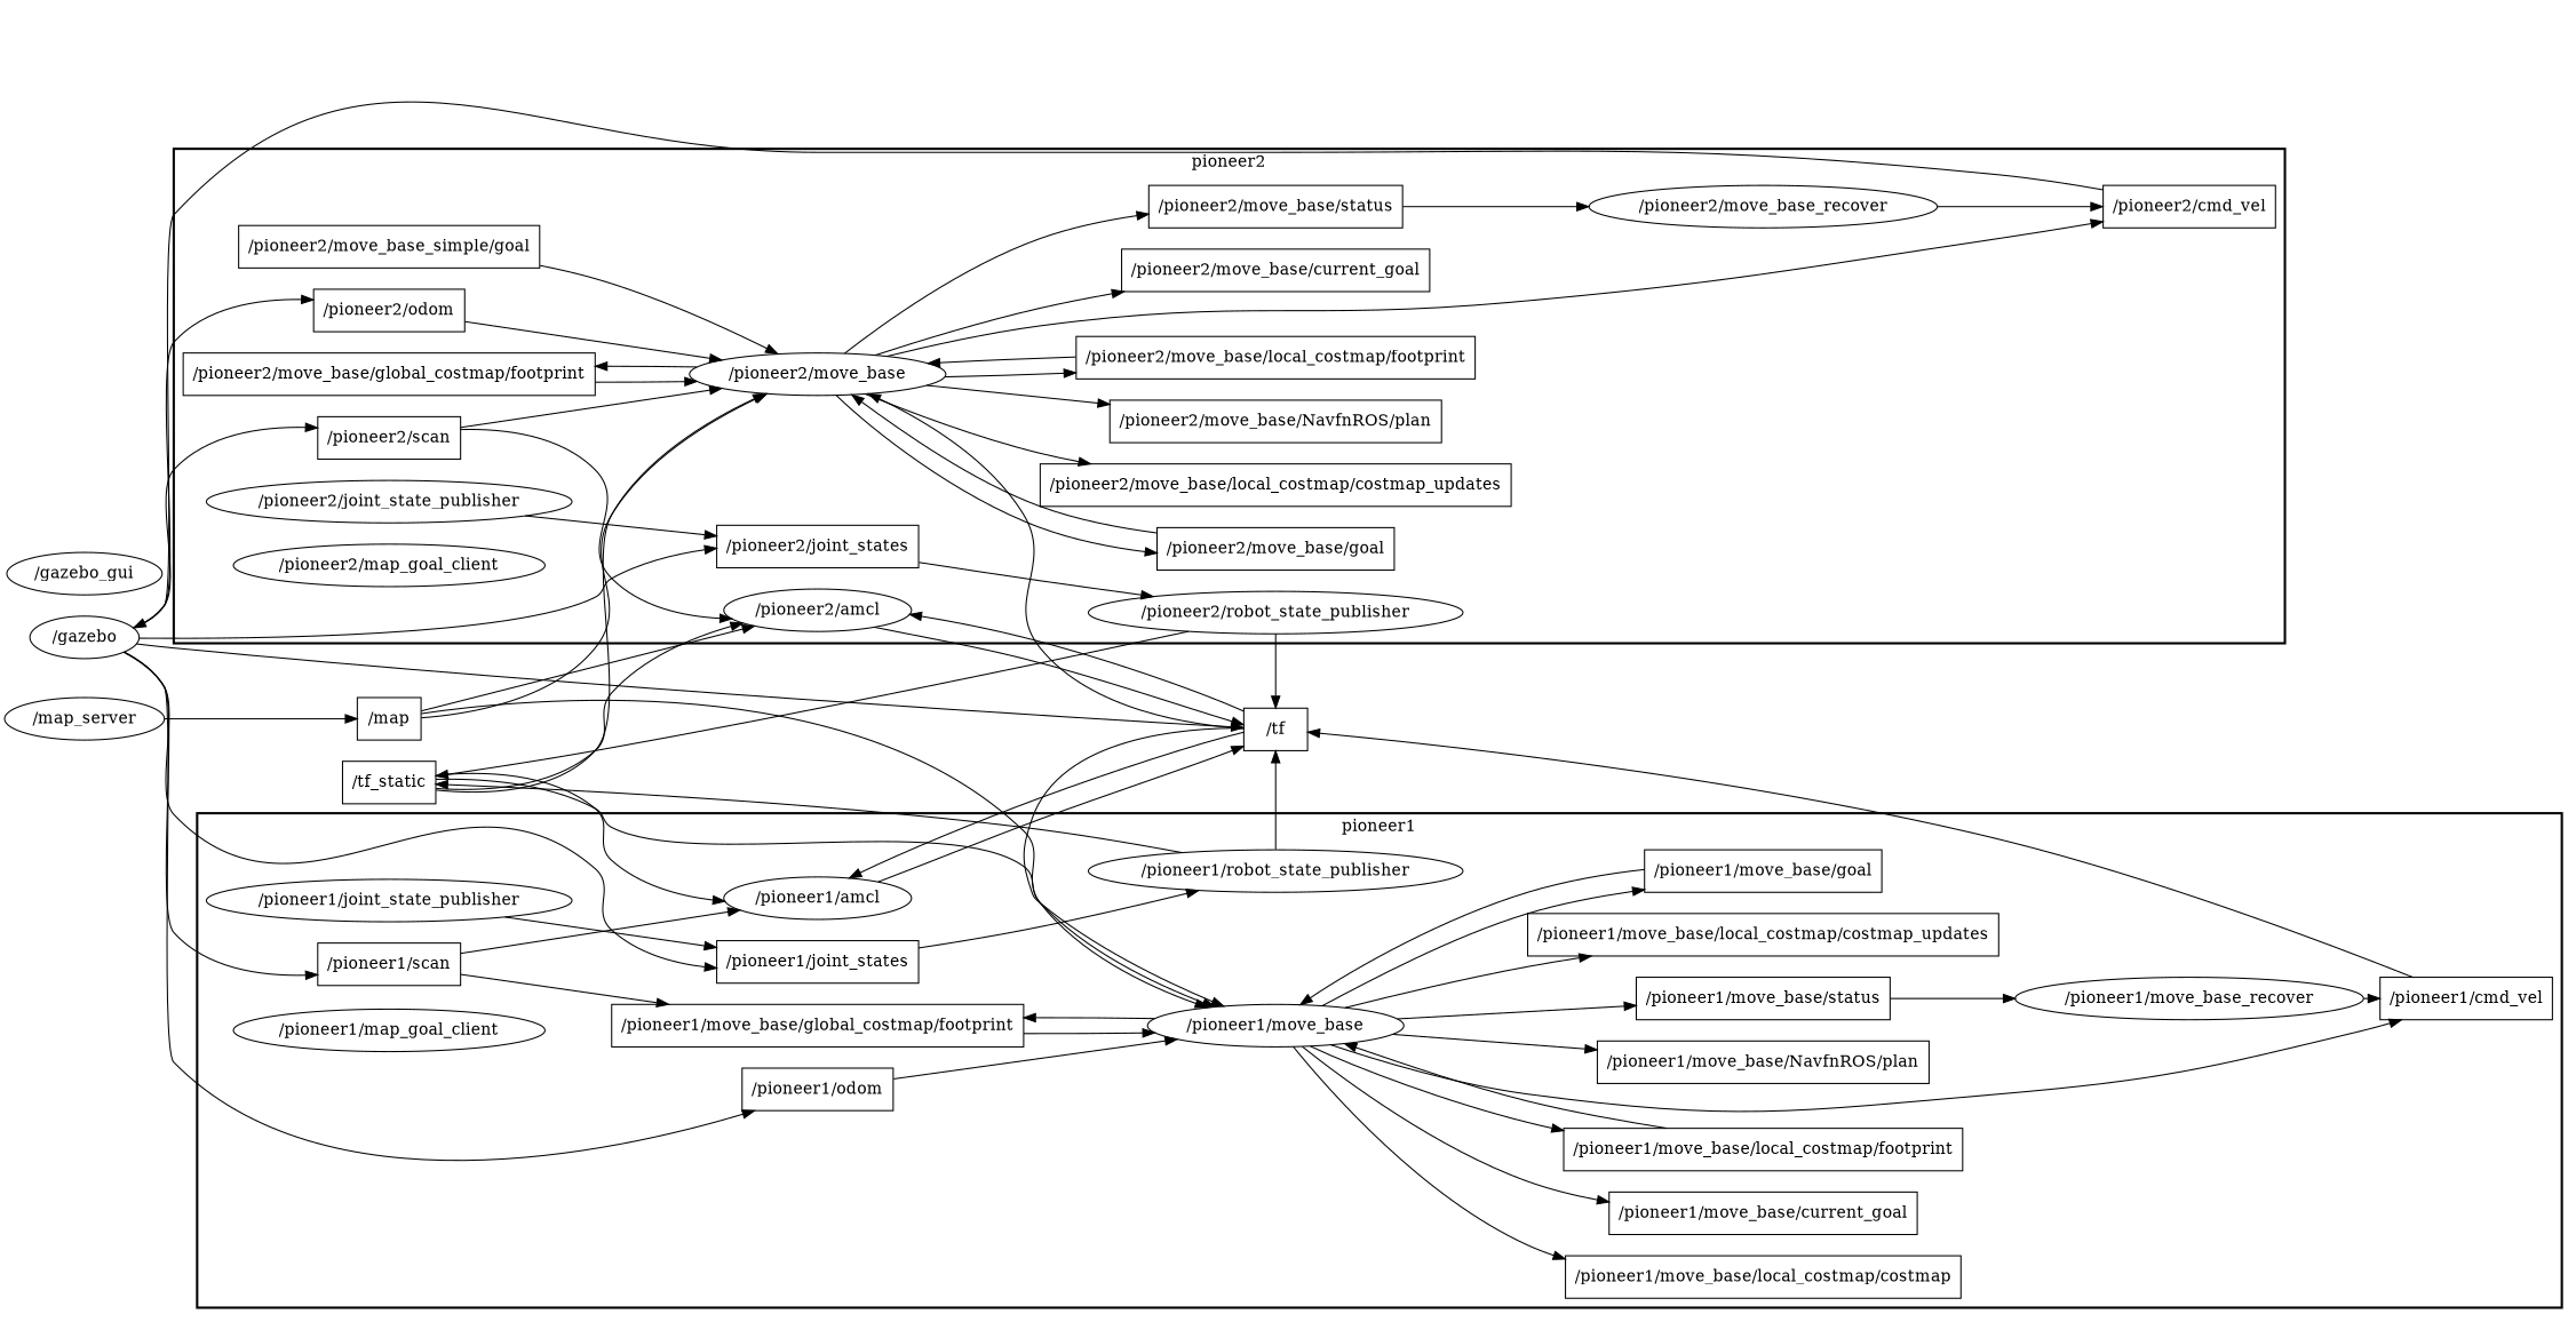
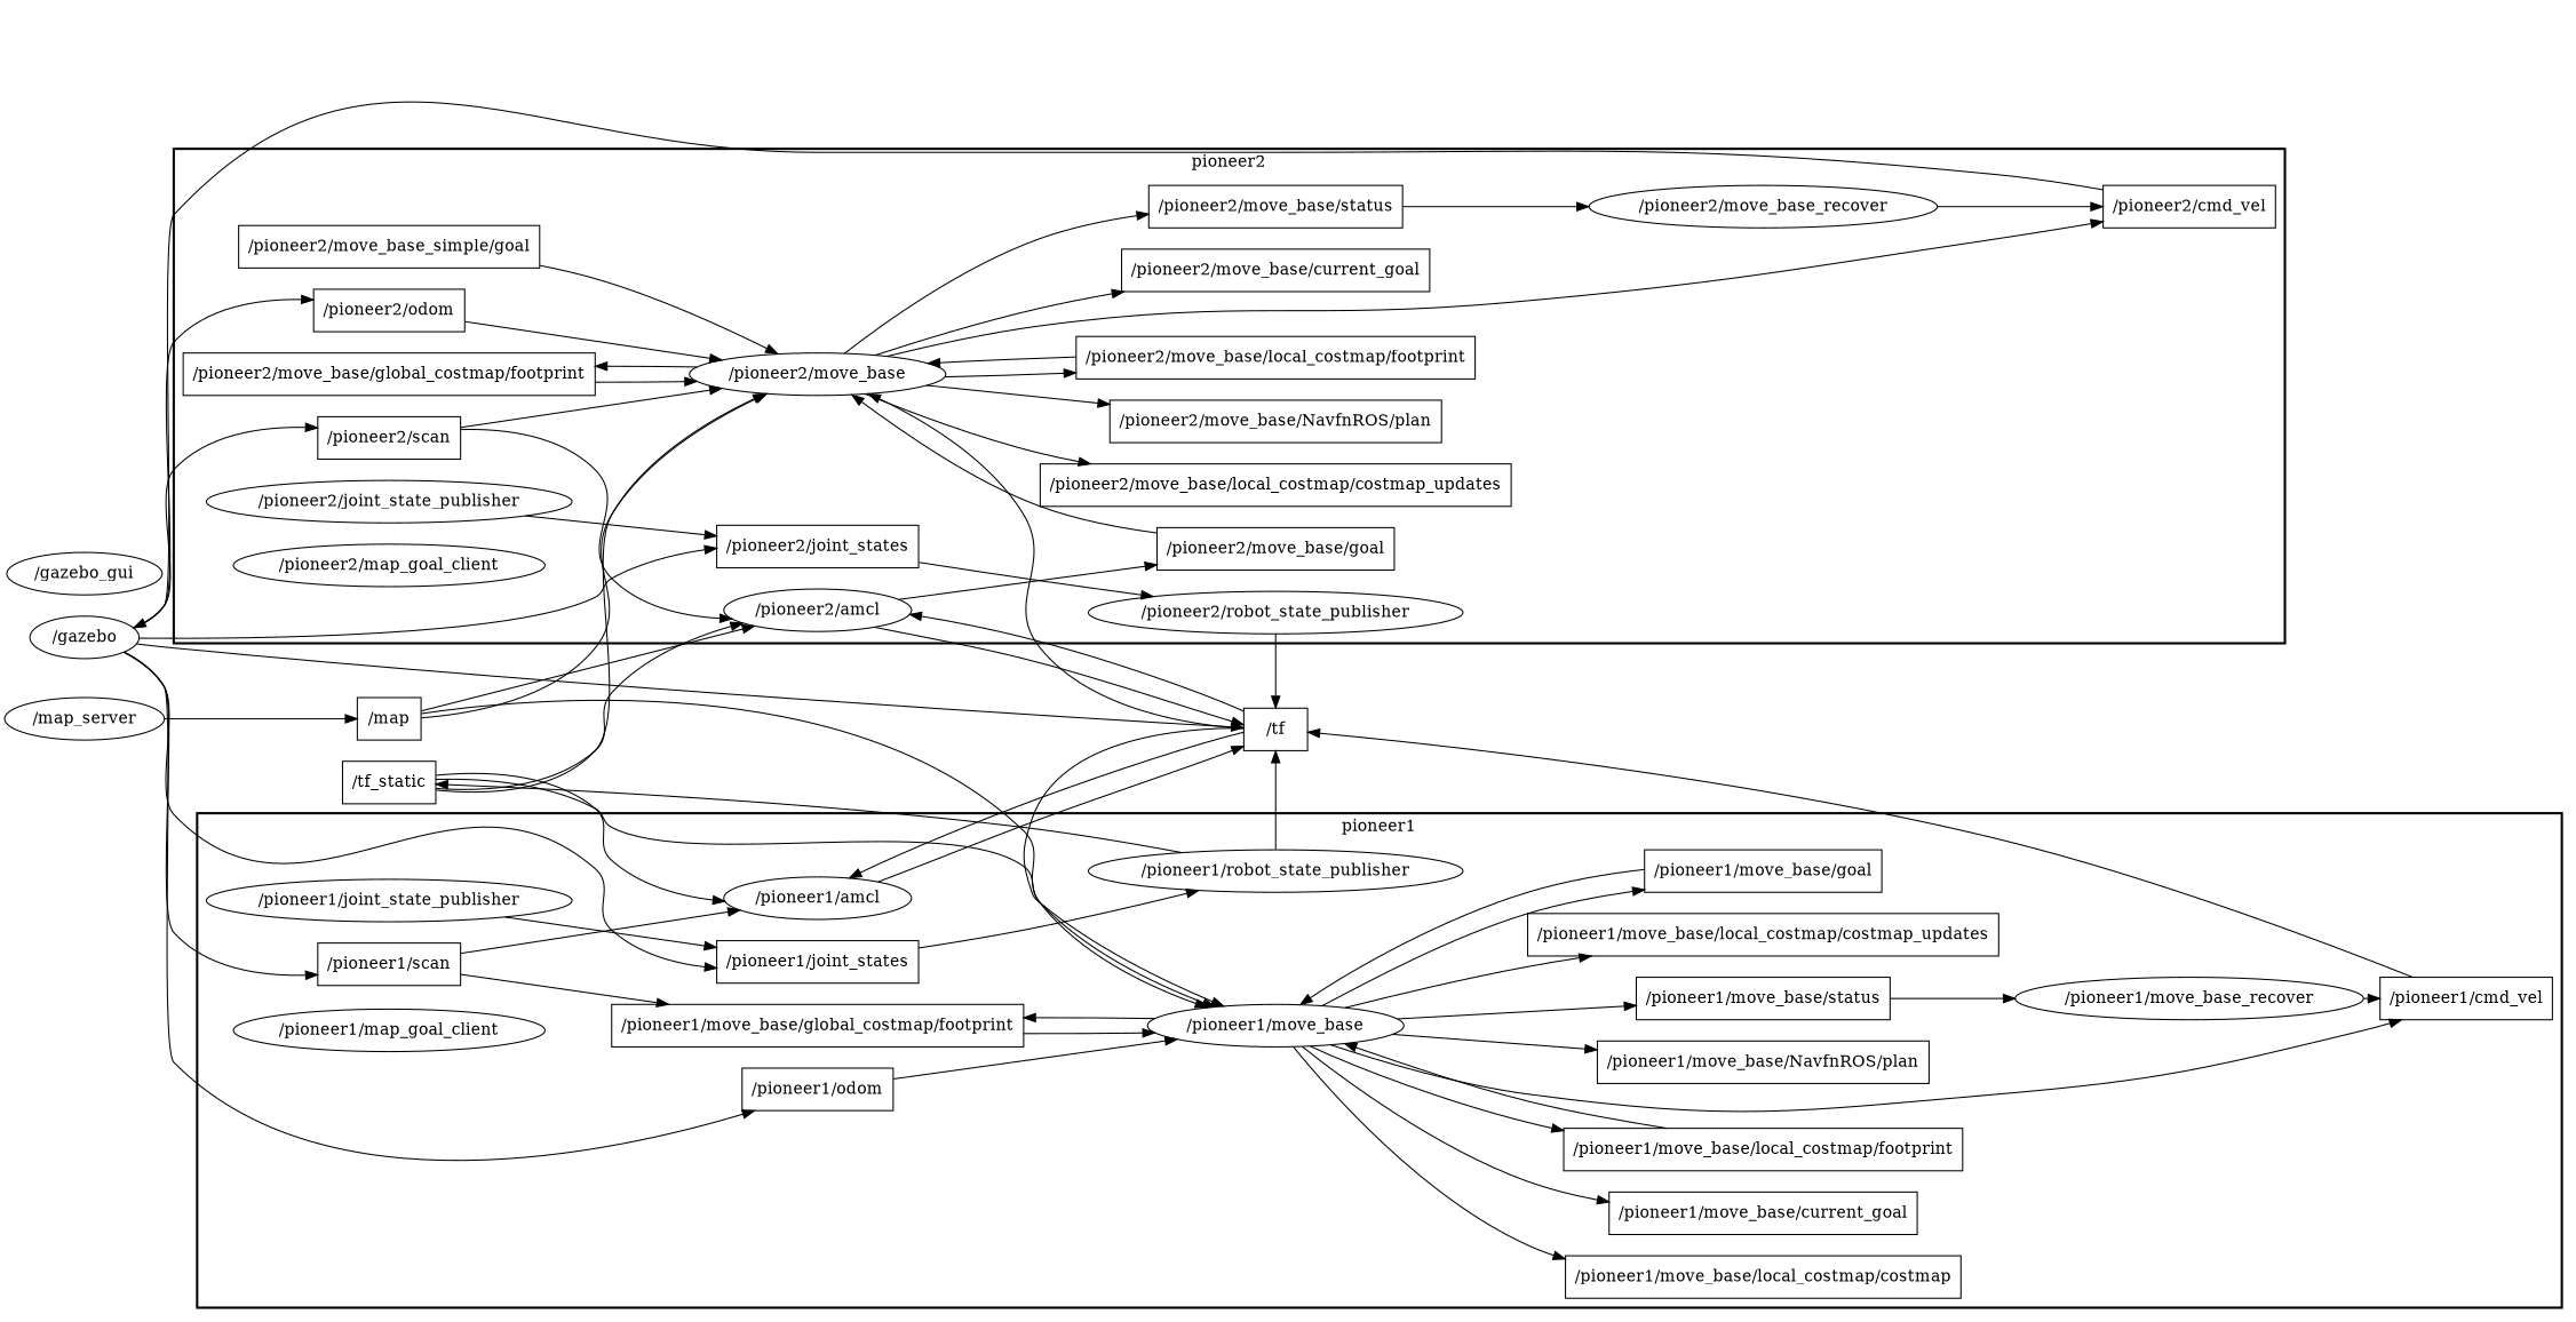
  digraph {
    compound=True
    rank=same
    rankdir=LR
    ranksep=0.2
    node [shape=box]
    edge [penwidth=1]
    n1 [height=0.5 label="/pioneer2/joint_states" width=1.8472]
    n2 [height=0.5 label="/pioneer2/robot_state_publisher" shape=ellipse width=3.3941]
    n3 [height=0.5 label="/pioneer2/move_base/global_costmap/footprint" width=3.8056]
    n4 [height=0.5 label="/pioneer2/move_base" shape=ellipse width=2.4012]
    n5 [height=0.5 label="/pioneer2/move_base/local_costmap/costmap_updates" width=4.3472]
    n6 [height=0.5 label="/pioneer2/move_base/NavfnROS/plan" width=3.1111]
    n7 [height=0.5 label="/pioneer2/move_base/local_costmap/footprint" width=3.6944]
    n8 [height=0.5 label="/pioneer2/cmd_vel" width=1.6528]
    n9 [height=0.5 label="/pioneer2/move_base/current_goal" width=2.8472]
    n10 [height=0.5 label="/pioneer2/move_base/goal" width=2.2222]
    n11 [height=0.5 label="/pioneer2/move_base/status" width=2.3194]
    n12 [height=0.5 label="/pioneer2/move_base_simple/goal" width=2.8194]
    n13 [height=0.5 label="/pioneer2/odom" width=1.4306]
    n14 [height=0.5 label="/pioneer2/move_base_recover" shape=ellipse width=3.2497]
    n15 [height=0.5 label="/pioneer2/scan" width=1.3194]
    n16 [height=0.5 label="/pioneer2/amcl" shape=ellipse width=1.7693]
    n17 [height=0.5 label="/pioneer2/joint_state_publisher" shape=ellipse width=3.34]
    n18 [height=0.5 label="/pioneer2/map_goal_client" shape=ellipse width=2.9247]
    n19 [height=0.5 label="/pioneer1/move_base/global_costmap/footprint" width=3.8056]
    n20 [height=0.5 label="/pioneer1/move_base" shape=ellipse width=2.4012]
    n21 [height=0.5 label="/pioneer1/move_base/local_costmap/costmap" width=3.6806]
    n22 [height=0.5 label="/pioneer1/move_base/current_goal" width=2.8472]
    n23 [height=0.5 label="/pioneer1/move_base/local_costmap/footprint" width=3.6944]
    n24 [height=0.5 label="/pioneer1/cmd_vel" width=1.6528]
    n25 [height=0.5 label="/pioneer1/move_base/NavfnROS/plan" width=3.1111]
    n26 [height=0.5 label="/pioneer1/move_base/status" width=2.3194]
    n27 [height=0.5 label="/pioneer1/move_base/local_costmap/costmap_updates" width=4.3472]
    n28 [height=0.5 label="/pioneer1/move_base/goal" width=2.2222]
    n29 [height=0.5 label="/pioneer1/scan" width=1.3194]
    n30 [height=0.5 label="/pioneer1/amcl" shape=ellipse width=1.7693]
    n31 [height=0.5 label="/pioneer1/odom" width=1.4306]
    n32 [height=0.5 label="/pioneer1/move_base_recover" shape=ellipse width=3.2497]
    n33 [height=0.5 label="/pioneer1/joint_states" width=1.8472]
    n34 [height=0.5 label="/pioneer1/robot_state_publisher" shape=ellipse width=3.3941]
    n35 [height=0.5 label="/pioneer1/joint_state_publisher" shape=ellipse width=3.34]
    n36 [height=0.5 label="/pioneer1/map_goal_client" shape=ellipse width=2.9247]
    n37 [height=0.5 label="/tf" width=0.75]
    n38 [height=0.5 label="/tf_static" width=0.88889]
    n39 [height=0.5 label="/gazebo" shape=ellipse width=1.0652]
    n40 [height=0.5 label="/map" width=0.75]
    n41 [height=0.5 label="/map_server" shape=ellipse width=1.5165]
    n42 [height=0.5 label="/gazebo_gui" shape=ellipse width=1.4985]
    subgraph cluster_1 {
      label=pioneer2
      style=bold
      n1
      n2
      n3
      n4
      n5
      n6
      n7
      n8
      n9
      n10
      n11
      n12
      n13
      n14
      n15
      n16
      n17
      n18
    }
    subgraph cluster_2 {
      label=pioneer1
      style=bold
      n19
      n20
      n21
      n22
      n23
      n24
      n25
      n26
      n27
      n28
      n29
      n30
      n31
      n32
      n33
      n34
      n35
      n36
    }
    n1 -> n2
    n2 -> n37
-   n2 -> n38
    n3 -> n4
    n4 -> n3
    n4 -> n5
    n4 -> n6
    n4 -> n7
    n4 -> n8
    n4 -> n9
-   n4 -> n10
+   n16 -> n10
    n4 -> n11
    n7 -> n4
    n8 -> n39
    n10 -> n4
    n11 -> n14
    n12 -> n4
    n13 -> n4
    n14 -> n8
    n15 -> n4
    n15 -> n16
    n16 -> n37
    n17 -> n1
    n19 -> n20
    n20 -> n19
    n20 -> n21
    n20 -> n22
    n20 -> n23
    n20 -> n24
    n20 -> n25
    n20 -> n26
    n20 -> n27
    n20 -> n28
    n23 -> n20
    n24 -> n37
    n26 -> n32
    n28 -> n20
    n29 -> n19
    n29 -> n30
    n30 -> n37
    n31 -> n20
    n32 -> n24
    n33 -> n34
    n34 -> n37
    n34 -> n38
    n35 -> n33
    n37 -> n4
    n37 -> n16
    n37 -> n20
    n37 -> n30
    n38 -> n4
    n38 -> n16
    n38 -> n20
    n38 -> n30
    n39 -> n1
    n39 -> n13
    n39 -> n15
    n39 -> n29
    n39 -> n31
    n39 -> n33
    n39 -> n37
    n40 -> n4
    n40 -> n16
    n40 -> n20
    n41 -> n40
  }
